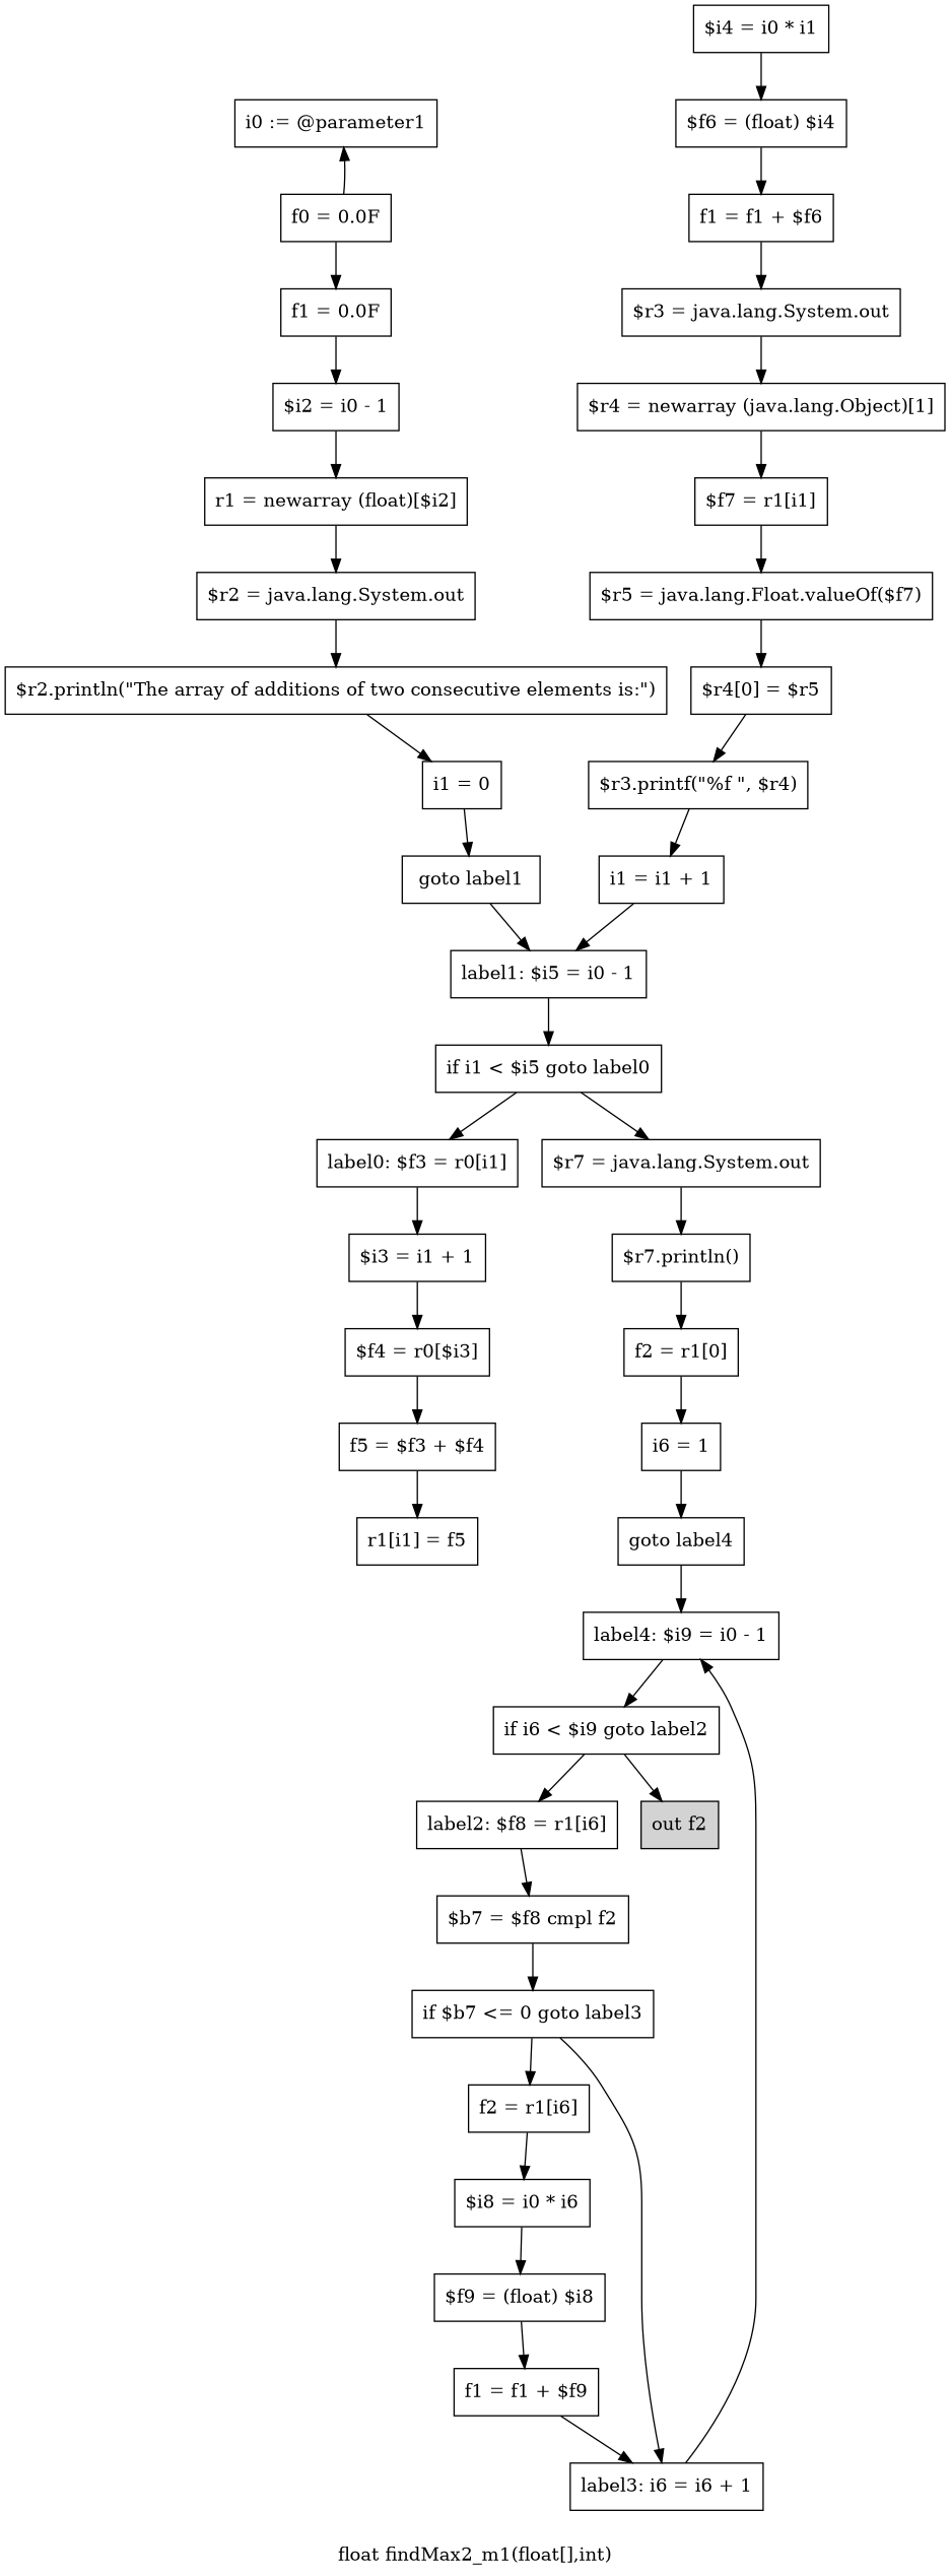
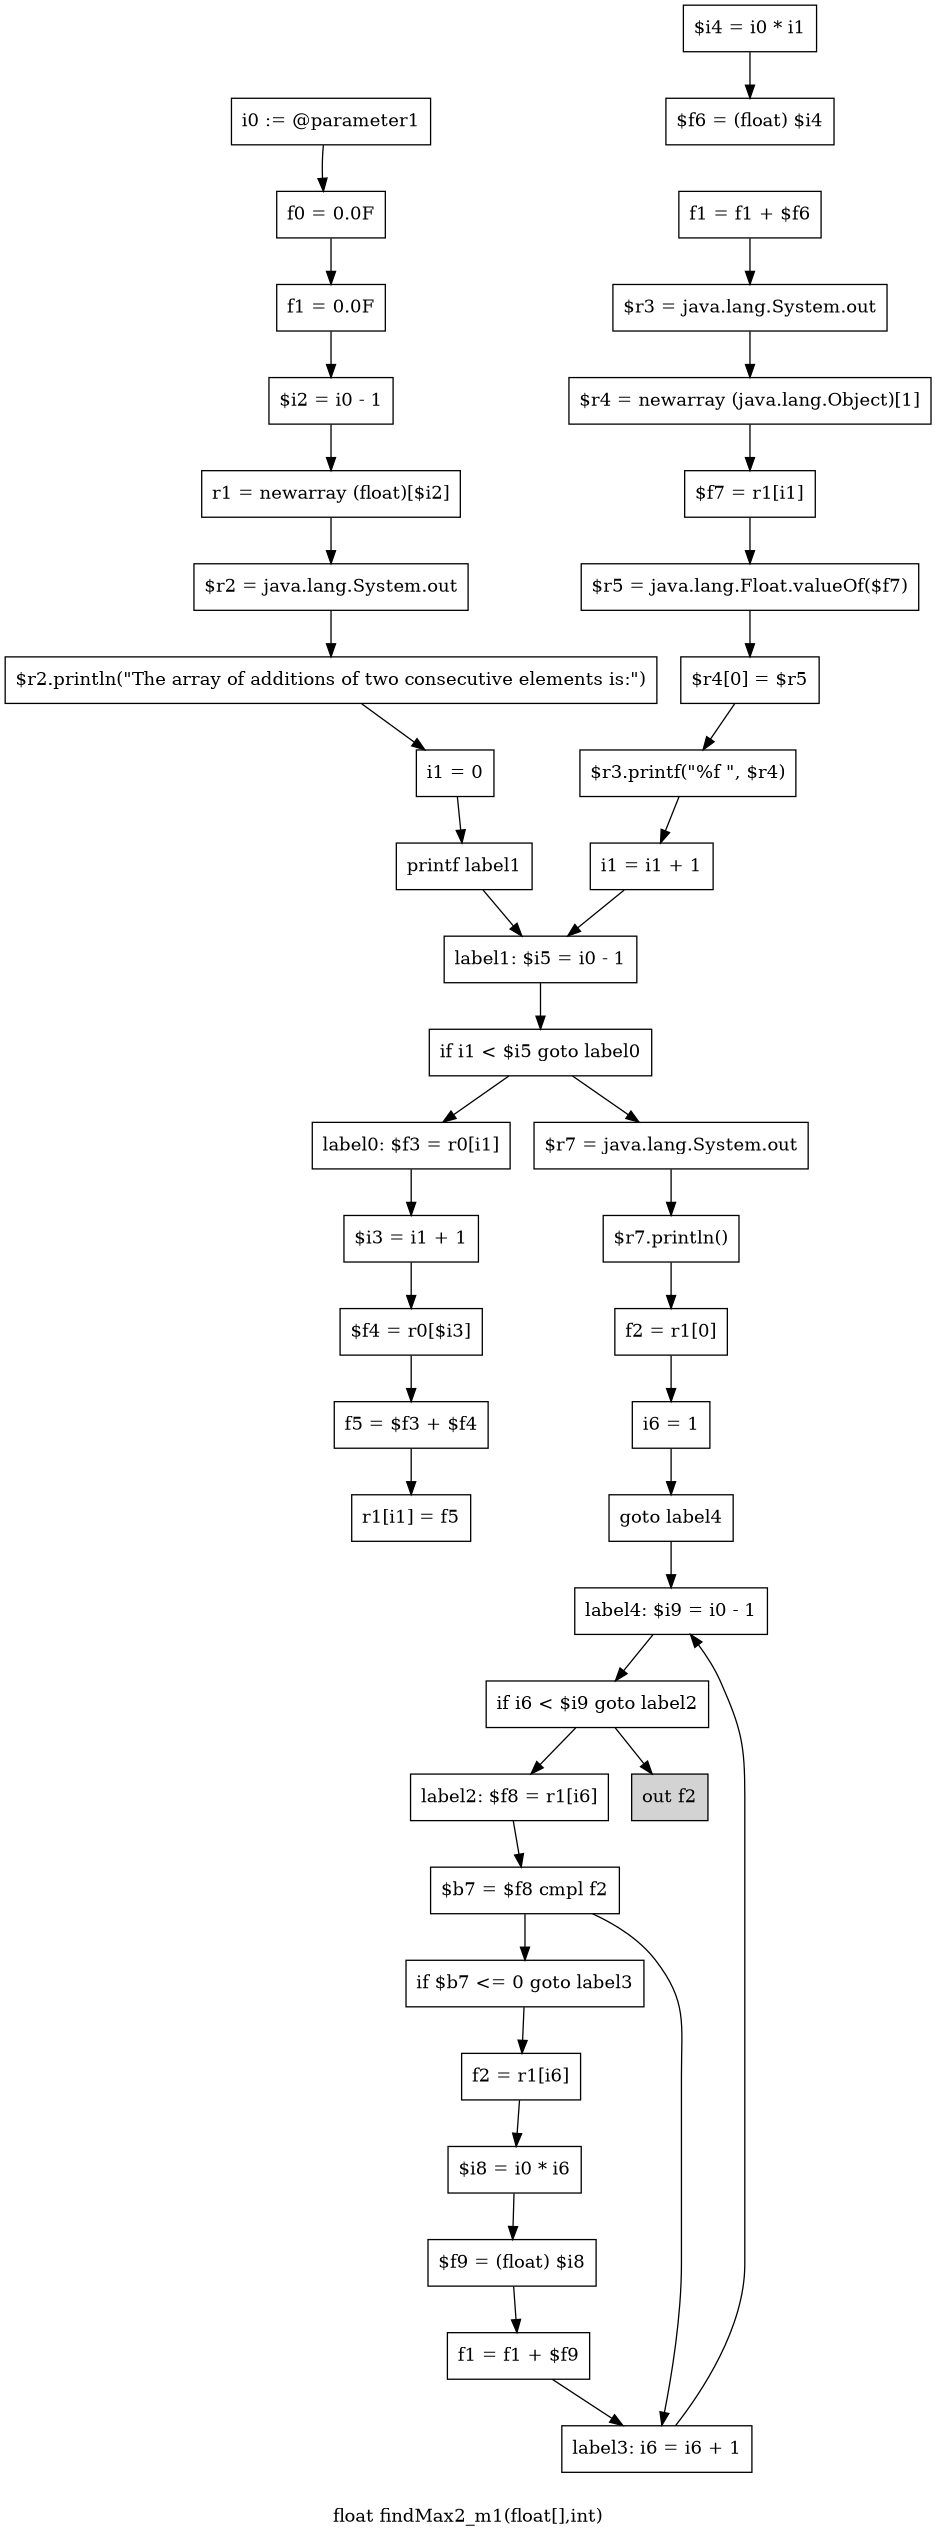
  digraph {
    label="float findMax2_m1(float[],int)"
    node [shape=box]
    n1 [label="i0 := @parameter1"]
    n2 [label="f0 = 0.0F"]
    n3 [label="f1 = 0.0F"]
    n4 [label="$i2 = i0 - 1"]
    n5 [label="r1 = newarray (float)[$i2]"]
    n6 [label="$r2 = java.lang.System.out"]
    n7 [label="$r2.println(\"The array of additions of two consecutive elements is:\")"]
    n8 [label="i1 = 0"]
-   n9 [label="goto label1"]
+   n9 [label="printf label1"]
    n10 [label="label1: $i5 = i0 - 1"]
    n11 [label="if i1 < $i5 goto label0"]
    n12 [label="label0: $f3 = r0[i1]"]
    n13 [label="$r7 = java.lang.System.out"]
    n14 [label="$i3 = i1 + 1"]
    n15 [label="$f4 = r0[$i3]"]
    n16 [label="f5 = $f3 + $f4"]
    n17 [label="r1[i1] = f5"]
    n18 [label="$i4 = i0 * i1"]
    n19 [label="$f6 = (float) $i4"]
    n20 [label="f1 = f1 + $f6"]
    n21 [label="$r3 = java.lang.System.out"]
    n22 [label="$r4 = newarray (java.lang.Object)[1]"]
    n23 [label="$f7 = r1[i1]"]
    n24 [label="$r5 = java.lang.Float.valueOf($f7)"]
    n25 [label="$r4[0] = $r5"]
    n26 [label="$r3.printf(\"%f \", $r4)"]
    n27 [label="i1 = i1 + 1"]
    n28 [label="$r7.println()"]
    n29 [label="f2 = r1[0]"]
    n30 [label="i6 = 1"]
    n31 [label="goto label4"]
    n32 [label="label4: $i9 = i0 - 1"]
    n33 [label="if i6 < $i9 goto label2"]
    n34 [label="label2: $f8 = r1[i6]"]
    n35 [fillcolor=lightgray label="out f2" style=filled]
    n36 [label="$b7 = $f8 cmpl f2"]
    n37 [label="if $b7 <= 0 goto label3"]
    n38 [label="f2 = r1[i6]"]
    n39 [label="label3: i6 = i6 + 1"]
    n40 [label="$i8 = i0 * i6"]
    n41 [label="$f9 = (float) $i8"]
    n42 [label="f1 = f1 + $f9"]
-   n2 -> n1
+   n1 -> n2
    n2 -> n3
    n3 -> n4
    n4 -> n5
    n5 -> n6
    n6 -> n7
    n7 -> n8
    n8 -> n9
    n9 -> n10
    n10 -> n11
    n11 -> n12
    n11 -> n13
    n12 -> n14
    n13 -> n28
    n14 -> n15
    n15 -> n16
    n16 -> n17
    n18 -> n19
-   n19 -> n20
    n20 -> n21
    n21 -> n22
    n22 -> n23
    n23 -> n24
    n24 -> n25
    n25 -> n26
    n26 -> n27
    n27 -> n10
    n28 -> n29
    n29 -> n30
    n30 -> n31
    n31 -> n32
    n32 -> n33
    n33 -> n34
    n33 -> n35
    n34 -> n36
    n36 -> n37
    n37 -> n38
-   n37 -> n39
+   n36 -> n39
    n38 -> n40
    n39 -> n32
    n40 -> n41
    n41 -> n42
    n42 -> n39
  }
